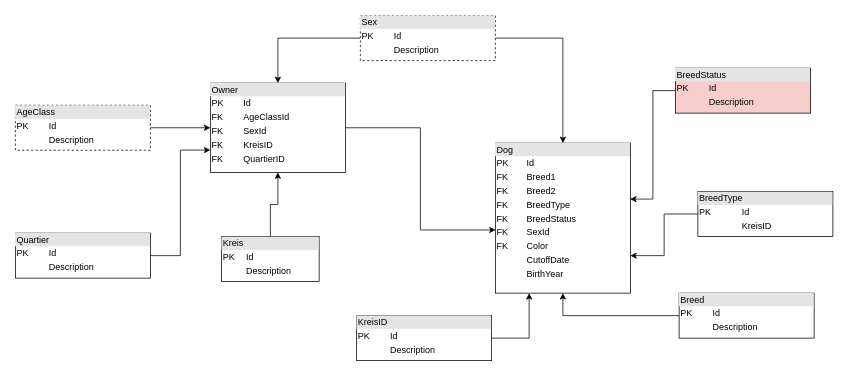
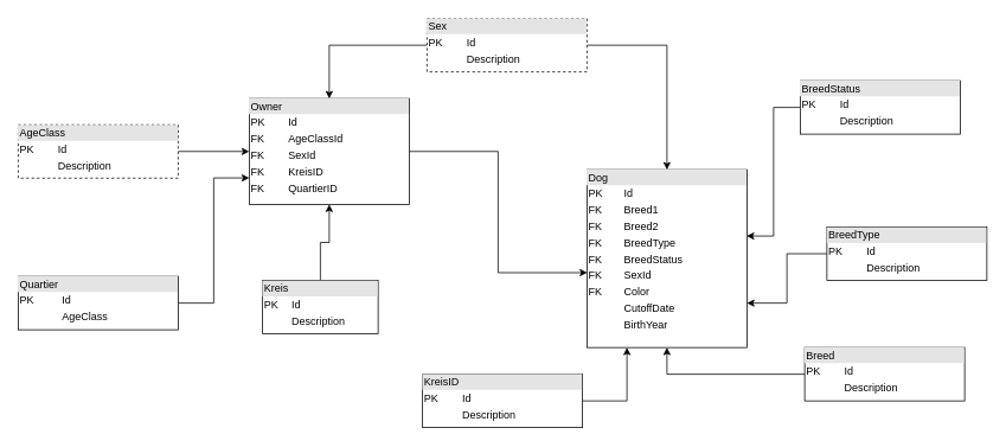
  <mxCell id="0" />
  <mxCell id="1" parent="0" />
  <mxCell id="2" style="edgeStyle=orthogonalEdgeStyle;rounded=0;orthogonalLoop=1;jettySize=auto;html=1;entryX=0.002;entryY=0.579;entryDx=0;entryDy=0;entryPerimeter=0;" parent="1" source="3" target="4" edge="1"><mxGeometry relative="1" as="geometry" /></mxCell>
  <mxCell id="3" value="&lt;div style=&quot;box-sizing:border-box;width:100%;background:#e4e4e4;padding:2px;&quot;&gt;Owner&lt;/div&gt;&lt;table style=&quot;width:100%;font-size:1em;&quot; cellpadding=&quot;2&quot; cellspacing=&quot;0&quot;&gt;&lt;tbody&gt;&lt;tr&gt;&lt;td&gt;PK&lt;/td&gt;&lt;td&gt;Id&lt;/td&gt;&lt;/tr&gt;&lt;tr&gt;&lt;td&gt;FK&lt;/td&gt;&lt;td&gt;AgeClassId&lt;/td&gt;&lt;/tr&gt;&lt;tr&gt;&lt;td&gt;FK&lt;/td&gt;&lt;td&gt;SexId&lt;/td&gt;&lt;/tr&gt;&lt;tr&gt;&lt;td&gt;FK&lt;/td&gt;&lt;td&gt;KreisID&lt;/td&gt;&lt;/tr&gt;&lt;tr&gt;&lt;td&gt;FK&lt;/td&gt;&lt;td&gt;QuartierID&lt;/td&gt;&lt;/tr&gt;&lt;tr&gt;&lt;td&gt;&lt;/td&gt;&lt;td&gt;&lt;br&gt;&lt;/td&gt;&lt;/tr&gt;&lt;/tbody&gt;&lt;/table&gt;" style="verticalAlign=top;align=left;overflow=fill;html=1;" parent="1" vertex="1"><mxGeometry x="280" y="110" width="180" height="119" as="geometry" /></mxCell>
  <mxCell id="4" value="&lt;div style=&quot;box-sizing:border-box;width:100%;background:#e4e4e4;padding:2px;&quot;&gt;Dog&lt;/div&gt;&lt;table style=&quot;width:100%;font-size:1em;&quot; cellpadding=&quot;2&quot; cellspacing=&quot;0&quot;&gt;&lt;tbody&gt;&lt;tr&gt;&lt;td&gt;PK&lt;/td&gt;&lt;td&gt;Id&lt;/td&gt;&lt;/tr&gt;&lt;tr&gt;&lt;td&gt;FK&lt;/td&gt;&lt;td&gt;Breed1&lt;/td&gt;&lt;/tr&gt;&lt;tr&gt;&lt;td&gt;FK&lt;/td&gt;&lt;td&gt;Breed2&lt;/td&gt;&lt;/tr&gt;&lt;tr&gt;&lt;td&gt;FK&lt;/td&gt;&lt;td&gt;BreedType&lt;/td&gt;&lt;/tr&gt;&lt;tr&gt;&lt;td&gt;FK&lt;/td&gt;&lt;td&gt;BreedStatus&lt;/td&gt;&lt;/tr&gt;&lt;tr&gt;&lt;td&gt;FK&lt;/td&gt;&lt;td&gt;SexId&lt;/td&gt;&lt;/tr&gt;&lt;tr&gt;&lt;td&gt;FK&lt;/td&gt;&lt;td&gt;Color&lt;/td&gt;&lt;/tr&gt;&lt;tr&gt;&lt;td&gt;&lt;br&gt;&lt;/td&gt;&lt;td&gt;CutoffDate&lt;/td&gt;&lt;/tr&gt;&lt;tr&gt;&lt;td&gt;&lt;br&gt;&lt;/td&gt;&lt;td&gt;BirthYear&lt;br&gt;&lt;br&gt;&lt;/td&gt;&lt;/tr&gt;&lt;/tbody&gt;&lt;/table&gt;" style="verticalAlign=top;align=left;overflow=fill;html=1;" parent="1" vertex="1"><mxGeometry x="660" y="190" width="180" height="200" as="geometry" /></mxCell>
  <mxCell id="5" style="edgeStyle=orthogonalEdgeStyle;rounded=0;orthogonalLoop=1;jettySize=auto;html=1;entryX=0;entryY=0.5;entryDx=0;entryDy=0;" parent="1" source="6" target="3" edge="1"><mxGeometry relative="1" as="geometry" /></mxCell>
  <mxCell id="6" value="&lt;div style=&quot;box-sizing:border-box;width:100%;background:#e4e4e4;padding:2px;&quot;&gt;AgeClass&lt;/div&gt;&lt;table style=&quot;width:100%;font-size:1em;&quot; cellpadding=&quot;2&quot; cellspacing=&quot;0&quot;&gt;&lt;tbody&gt;&lt;tr&gt;&lt;td&gt;PK&lt;/td&gt;&lt;td&gt;Id&lt;/td&gt;&lt;/tr&gt;&lt;tr&gt;&lt;td&gt;&lt;br&gt;&lt;/td&gt;&lt;td&gt;Description&lt;/td&gt;&lt;/tr&gt;&lt;/tbody&gt;&lt;/table&gt;" style="verticalAlign=top;align=left;overflow=fill;html=1;dashed=1;" parent="1" vertex="1"><mxGeometry x="20" y="139.5" width="180" height="60" as="geometry" /></mxCell>
  <mxCell id="7" style="edgeStyle=orthogonalEdgeStyle;rounded=0;orthogonalLoop=1;jettySize=auto;html=1;" parent="1" source="9" target="3" edge="1"><mxGeometry relative="1" as="geometry" /></mxCell>
  <mxCell id="8" style="edgeStyle=orthogonalEdgeStyle;rounded=0;orthogonalLoop=1;jettySize=auto;html=1;exitX=1;exitY=0.5;exitDx=0;exitDy=0;" parent="1" source="9" target="4" edge="1"><mxGeometry relative="1" as="geometry" /></mxCell>
  <mxCell id="9" value="&lt;div style=&quot;box-sizing:border-box;width:100%;background:#e4e4e4;padding:2px;&quot;&gt;Sex&lt;/div&gt;&lt;table style=&quot;width:100%;font-size:1em;&quot; cellpadding=&quot;2&quot; cellspacing=&quot;0&quot;&gt;&lt;tbody&gt;&lt;tr&gt;&lt;td&gt;PK&lt;/td&gt;&lt;td&gt;Id&lt;/td&gt;&lt;/tr&gt;&lt;tr&gt;&lt;td&gt;&lt;br&gt;&lt;/td&gt;&lt;td&gt;Description&lt;/td&gt;&lt;/tr&gt;&lt;/tbody&gt;&lt;/table&gt;" style="verticalAlign=top;align=left;overflow=fill;html=1;dashed=1;" parent="1" vertex="1"><mxGeometry x="480" y="20" width="180" height="60" as="geometry" /></mxCell>
  <mxCell id="10" style="edgeStyle=orthogonalEdgeStyle;rounded=0;orthogonalLoop=1;jettySize=auto;html=1;" parent="1" source="11" target="3" edge="1"><mxGeometry relative="1" as="geometry" /></mxCell>
  <mxCell id="11" value="&lt;div style=&quot;box-sizing:border-box;width:100%;background:#e4e4e4;padding:2px;&quot;&gt;Kreis&lt;/div&gt;&lt;table style=&quot;width:100%;font-size:1em;&quot; cellpadding=&quot;2&quot; cellspacing=&quot;0&quot;&gt;&lt;tbody&gt;&lt;tr&gt;&lt;td&gt;PK&lt;/td&gt;&lt;td&gt;Id&lt;/td&gt;&lt;/tr&gt;&lt;tr&gt;&lt;td&gt;&lt;br&gt;&lt;/td&gt;&lt;td&gt;Description&lt;/td&gt;&lt;/tr&gt;&lt;/tbody&gt;&lt;/table&gt;" style="verticalAlign=top;align=left;overflow=fill;html=1;" parent="1" vertex="1"><mxGeometry x="295" y="314.5" width="130" height="60" as="geometry" /></mxCell>
  <mxCell id="12" style="edgeStyle=orthogonalEdgeStyle;rounded=0;orthogonalLoop=1;jettySize=auto;html=1;entryX=0.5;entryY=1;entryDx=0;entryDy=0;" parent="1" source="13" target="4" edge="1"><mxGeometry relative="1" as="geometry" /></mxCell>
  <mxCell id="13" value="&lt;div style=&quot;box-sizing:border-box;width:100%;background:#e4e4e4;padding:2px;&quot;&gt;Breed&lt;/div&gt;&lt;table style=&quot;width:100%;font-size:1em;&quot; cellpadding=&quot;2&quot; cellspacing=&quot;0&quot;&gt;&lt;tbody&gt;&lt;tr&gt;&lt;td&gt;PK&lt;/td&gt;&lt;td&gt;Id&lt;/td&gt;&lt;/tr&gt;&lt;tr&gt;&lt;td&gt;&lt;br&gt;&lt;/td&gt;&lt;td&gt;Description&lt;/td&gt;&lt;/tr&gt;&lt;/tbody&gt;&lt;/table&gt;" style="verticalAlign=top;align=left;overflow=fill;html=1;flipH=1;" parent="1" vertex="1"><mxGeometry x="905" y="390" width="180" height="60" as="geometry" /></mxCell>
  <mxCell id="14" style="edgeStyle=orthogonalEdgeStyle;rounded=0;orthogonalLoop=1;jettySize=auto;html=1;entryX=1;entryY=0.75;entryDx=0;entryDy=0;" parent="1" source="15" target="4" edge="1"><mxGeometry relative="1" as="geometry" /></mxCell>
- <mxCell id="15" value="&lt;div style=&quot;box-sizing:border-box;width:100%;background:#e4e4e4;padding:2px;&quot;&gt;BreedType&lt;/div&gt;&lt;table style=&quot;width:100%;font-size:1em;&quot; cellpadding=&quot;2&quot; cellspacing=&quot;0&quot;&gt;&lt;tbody&gt;&lt;tr&gt;&lt;td&gt;PK&lt;/td&gt;&lt;td&gt;Id&lt;/td&gt;&lt;/tr&gt;&lt;tr&gt;&lt;td&gt;&lt;br&gt;&lt;/td&gt;&lt;td&gt;KreisID&lt;/td&gt;&lt;/tr&gt;&lt;/tbody&gt;&lt;/table&gt;" style="verticalAlign=top;align=left;overflow=fill;html=1;" parent="1" vertex="1"><mxGeometry x="930" y="254.5" width="180" height="60" as="geometry" /></mxCell>
+ <mxCell id="15" value="&lt;div style=&quot;box-sizing:border-box;width:100%;background:#e4e4e4;padding:2px;&quot;&gt;BreedType&lt;/div&gt;&lt;table style=&quot;width:100%;font-size:1em;&quot; cellpadding=&quot;2&quot; cellspacing=&quot;0&quot;&gt;&lt;tbody&gt;&lt;tr&gt;&lt;td&gt;PK&lt;/td&gt;&lt;td&gt;Id&lt;/td&gt;&lt;/tr&gt;&lt;tr&gt;&lt;td&gt;&lt;br&gt;&lt;/td&gt;&lt;td&gt;Description&lt;/td&gt;&lt;/tr&gt;&lt;/tbody&gt;&lt;/table&gt;" style="verticalAlign=top;align=left;overflow=fill;html=1;" parent="1" vertex="1"><mxGeometry x="930" y="254.5" width="180" height="60" as="geometry" /></mxCell>
  <mxCell id="16" style="edgeStyle=orthogonalEdgeStyle;rounded=0;orthogonalLoop=1;jettySize=auto;html=1;entryX=0;entryY=0.75;entryDx=0;entryDy=0;" parent="1" source="17" target="3" edge="1"><mxGeometry relative="1" as="geometry" /></mxCell>
- <mxCell id="17" value="&lt;div style=&quot;box-sizing:border-box;width:100%;background:#e4e4e4;padding:2px;&quot;&gt;Quartier&lt;/div&gt;&lt;table style=&quot;width:100%;font-size:1em;&quot; cellpadding=&quot;2&quot; cellspacing=&quot;0&quot;&gt;&lt;tbody&gt;&lt;tr&gt;&lt;td&gt;PK&lt;/td&gt;&lt;td&gt;Id&lt;/td&gt;&lt;/tr&gt;&lt;tr&gt;&lt;td&gt;&lt;br&gt;&lt;/td&gt;&lt;td&gt;Description&lt;/td&gt;&lt;/tr&gt;&lt;/tbody&gt;&lt;/table&gt;" style="verticalAlign=top;align=left;overflow=fill;html=1;" parent="1" vertex="1"><mxGeometry x="20" y="310" width="180" height="60" as="geometry" /></mxCell>
+ <mxCell id="17" value="&lt;div style=&quot;box-sizing:border-box;width:100%;background:#e4e4e4;padding:2px;&quot;&gt;Quartier&lt;/div&gt;&lt;table style=&quot;width:100%;font-size:1em;&quot; cellpadding=&quot;2&quot; cellspacing=&quot;0&quot;&gt;&lt;tbody&gt;&lt;tr&gt;&lt;td&gt;PK&lt;/td&gt;&lt;td&gt;Id&lt;/td&gt;&lt;/tr&gt;&lt;tr&gt;&lt;td&gt;&lt;br&gt;&lt;/td&gt;&lt;td&gt;AgeClass&lt;/td&gt;&lt;/tr&gt;&lt;/tbody&gt;&lt;/table&gt;" style="verticalAlign=top;align=left;overflow=fill;html=1;" parent="1" vertex="1"><mxGeometry x="20" y="310" width="180" height="60" as="geometry" /></mxCell>
  <mxCell id="18" style="edgeStyle=orthogonalEdgeStyle;rounded=0;orthogonalLoop=1;jettySize=auto;html=1;entryX=0.998;entryY=0.373;entryDx=0;entryDy=0;entryPerimeter=0;" parent="1" source="19" target="4" edge="1"><mxGeometry relative="1" as="geometry" /></mxCell>
- <mxCell id="19" value="&lt;div style=&quot;box-sizing:border-box;width:100%;background:#e4e4e4;padding:2px;&quot;&gt;BreedStatus&lt;/div&gt;&lt;table style=&quot;width:100%;font-size:1em;&quot; cellpadding=&quot;2&quot; cellspacing=&quot;0&quot;&gt;&lt;tbody&gt;&lt;tr&gt;&lt;td&gt;PK&lt;/td&gt;&lt;td&gt;Id&lt;/td&gt;&lt;/tr&gt;&lt;tr&gt;&lt;td&gt;&lt;br&gt;&lt;/td&gt;&lt;td&gt;Description&lt;/td&gt;&lt;/tr&gt;&lt;/tbody&gt;&lt;/table&gt;" style="verticalAlign=top;align=left;overflow=fill;html=1;fillColor=#f8cecc;" parent="1" vertex="1"><mxGeometry x="900" y="90" width="180" height="60" as="geometry" /></mxCell>
+ <mxCell id="19" value="&lt;div style=&quot;box-sizing:border-box;width:100%;background:#e4e4e4;padding:2px;&quot;&gt;BreedStatus&lt;/div&gt;&lt;table style=&quot;width:100%;font-size:1em;&quot; cellpadding=&quot;2&quot; cellspacing=&quot;0&quot;&gt;&lt;tbody&gt;&lt;tr&gt;&lt;td&gt;PK&lt;/td&gt;&lt;td&gt;Id&lt;/td&gt;&lt;/tr&gt;&lt;tr&gt;&lt;td&gt;&lt;br&gt;&lt;/td&gt;&lt;td&gt;Description&lt;/td&gt;&lt;/tr&gt;&lt;/tbody&gt;&lt;/table&gt;" style="verticalAlign=top;align=left;overflow=fill;html=1;" parent="1" vertex="1"><mxGeometry x="900" y="90" width="180" height="60" as="geometry" /></mxCell>
  <mxCell id="20" style="edgeStyle=orthogonalEdgeStyle;rounded=0;orthogonalLoop=1;jettySize=auto;html=1;entryX=0.25;entryY=1;entryDx=0;entryDy=0;" edge="1" parent="1" source="21" target="4"><mxGeometry relative="1" as="geometry" /></mxCell>
  <mxCell id="21" value="&lt;div style=&quot;box-sizing:border-box;width:100%;background:#e4e4e4;padding:2px;&quot;&gt;KreisID&lt;/div&gt;&lt;table style=&quot;width:100%;font-size:1em;&quot; cellpadding=&quot;2&quot; cellspacing=&quot;0&quot;&gt;&lt;tbody&gt;&lt;tr&gt;&lt;td&gt;PK&lt;/td&gt;&lt;td&gt;Id&lt;/td&gt;&lt;/tr&gt;&lt;tr&gt;&lt;td&gt;&lt;br&gt;&lt;/td&gt;&lt;td&gt;Description&lt;/td&gt;&lt;/tr&gt;&lt;/tbody&gt;&lt;/table&gt;" style="verticalAlign=top;align=left;overflow=fill;html=1;flipH=1;" vertex="1" parent="1"><mxGeometry x="475" y="420" width="180" height="60" as="geometry" /></mxCell>
